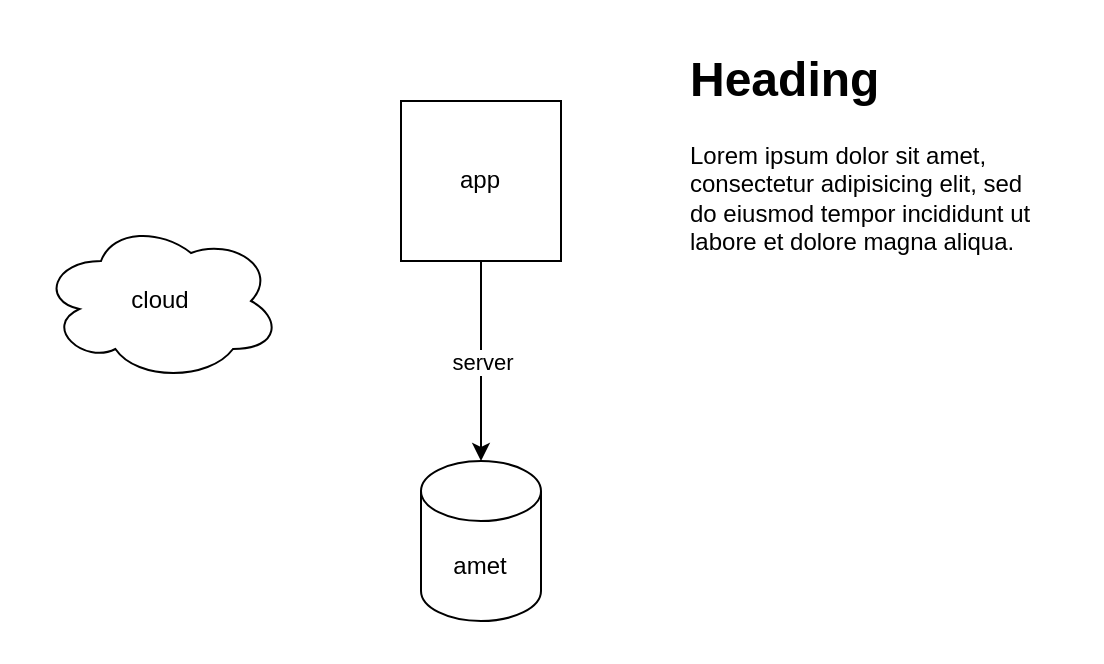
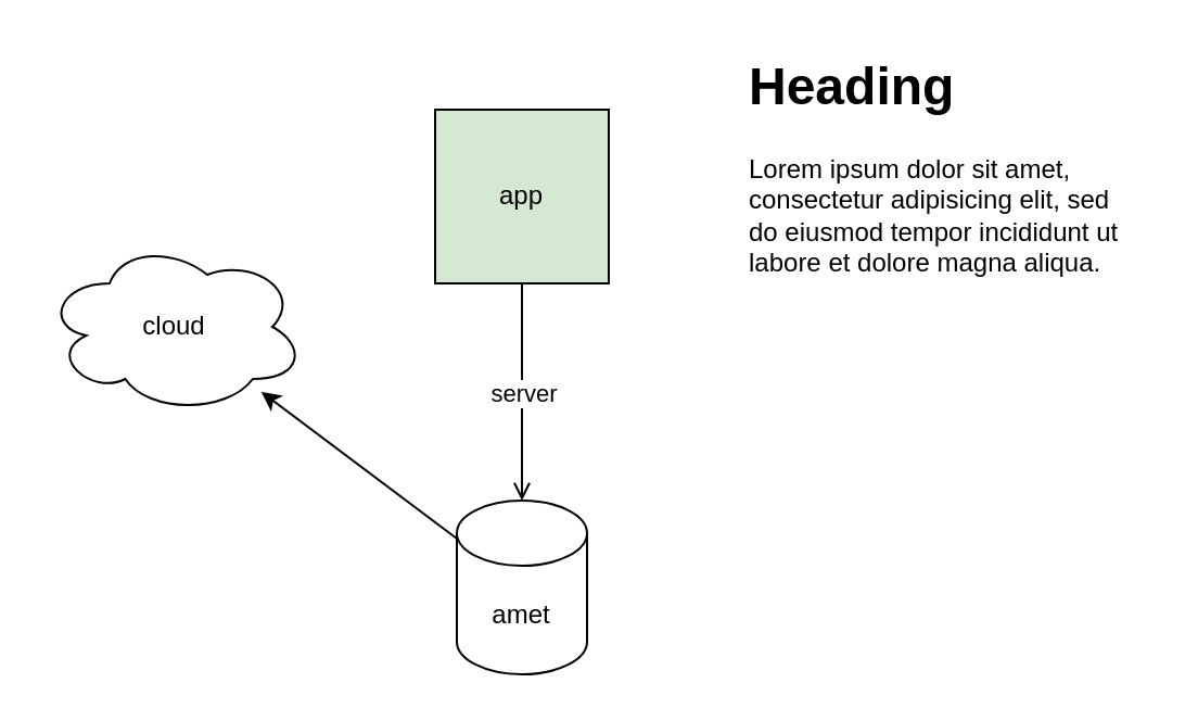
  <mxCell id="0" />
  <mxCell id="1" parent="0" />
  <mxCell id="2" value="amet" style="shape=cylinder3;whiteSpace=wrap;html=1;boundedLbl=1;backgroundOutline=1;size=15;" vertex="1" parent="1"><mxGeometry x="210" y="230" width="60" height="80" as="geometry" /></mxCell>
- <mxCell id="3" value="app" style="whiteSpace=wrap;html=1;aspect=fixed;" vertex="1" parent="1"><mxGeometry x="200" y="50" width="80" height="80" as="geometry" /></mxCell>
- <mxCell id="4" value="" style="endArrow=classic;html=1;" edge="1" parent="1" source="3" target="2"><mxGeometry relative="1" as="geometry"><mxPoint x="310" y="380" as="sourcePoint" /><mxPoint x="250" y="390" as="targetPoint" /></mxGeometry></mxCell>
+ <mxCell id="3" value="app" style="whiteSpace=wrap;html=1;aspect=fixed;fillColor=#d5e8d4;" vertex="1" parent="1"><mxGeometry x="200" y="50" width="80" height="80" as="geometry" /></mxCell>
+ <mxCell id="4" value="" style="endArrow=open;html=1;" edge="1" parent="1" source="3" target="2"><mxGeometry relative="1" as="geometry"><mxPoint x="310" y="380" as="sourcePoint" /><mxPoint x="250" y="390" as="targetPoint" /></mxGeometry></mxCell>
  <mxCell id="5" value="server" style="edgeLabel;resizable=0;html=1;align=center;verticalAlign=middle;" connectable="0" vertex="1" parent="4"><mxGeometry relative="1" as="geometry" /></mxCell>
  <mxCell id="6" value="cloud" style="ellipse;shape=cloud;whiteSpace=wrap;html=1;" vertex="1" parent="1"><mxGeometry x="20" y="110" width="120" height="80" as="geometry" /></mxCell>
+ <mxCell id="7" value="" style="endArrow=classic;html=1;" edge="1" parent="1" source="2" target="6"><mxGeometry width="50" height="50" relative="1" as="geometry"><mxPoint x="220" y="180" as="sourcePoint" /><mxPoint x="270" y="130" as="targetPoint" /></mxGeometry></mxCell>
  <mxCell id="8" value="&lt;h1&gt;Heading&lt;/h1&gt;&lt;p&gt;Lorem ipsum dolor sit amet, consectetur adipisicing elit, sed do eiusmod tempor incididunt ut labore et dolore magna aliqua.&lt;/p&gt;" style="text;html=1;strokeColor=none;fillColor=none;spacing=5;spacingTop=-20;whiteSpace=wrap;overflow=hidden;rounded=0;" vertex="1" parent="1"><mxGeometry x="340" y="20" width="190" height="120" as="geometry" /></mxCell>
